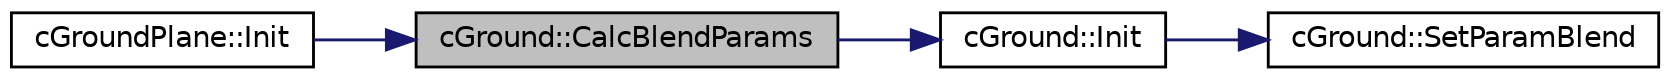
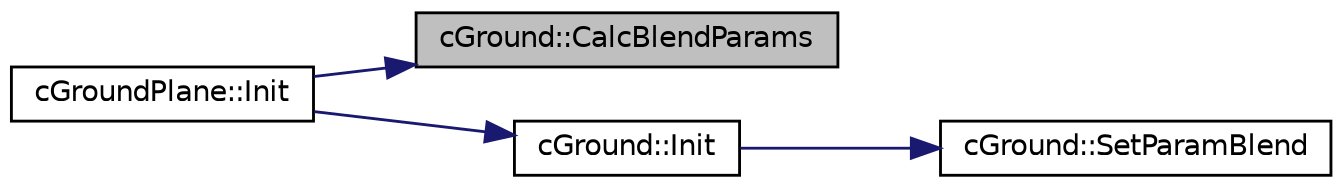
  digraph {
    rankdir=RL
    node [color=black fillcolor=white fontname=Helvetica fontsize=10 shape=record style=filled]
    edge [color=midnightblue dir=back fontname=Helvetica fontsize=10 labelfontname=Helvetica labelfontsize=10 style=solid]
    n1 [fillcolor=grey75 fontcolor=black height=0.2 label="cGround::CalcBlendParams" width=0.4]
    n2 [height=0.2 label="cGroundPlane::Init" width=0.4]
    n3 [height=0.2 label="cGround::SetParamBlend" width=0.4]
    n4 [height=0.2 label="cGround::Init" width=0.4]
    n1 -> n2
    n3 -> n4
-   n4 -> n1
+   n4 -> n2
  }
